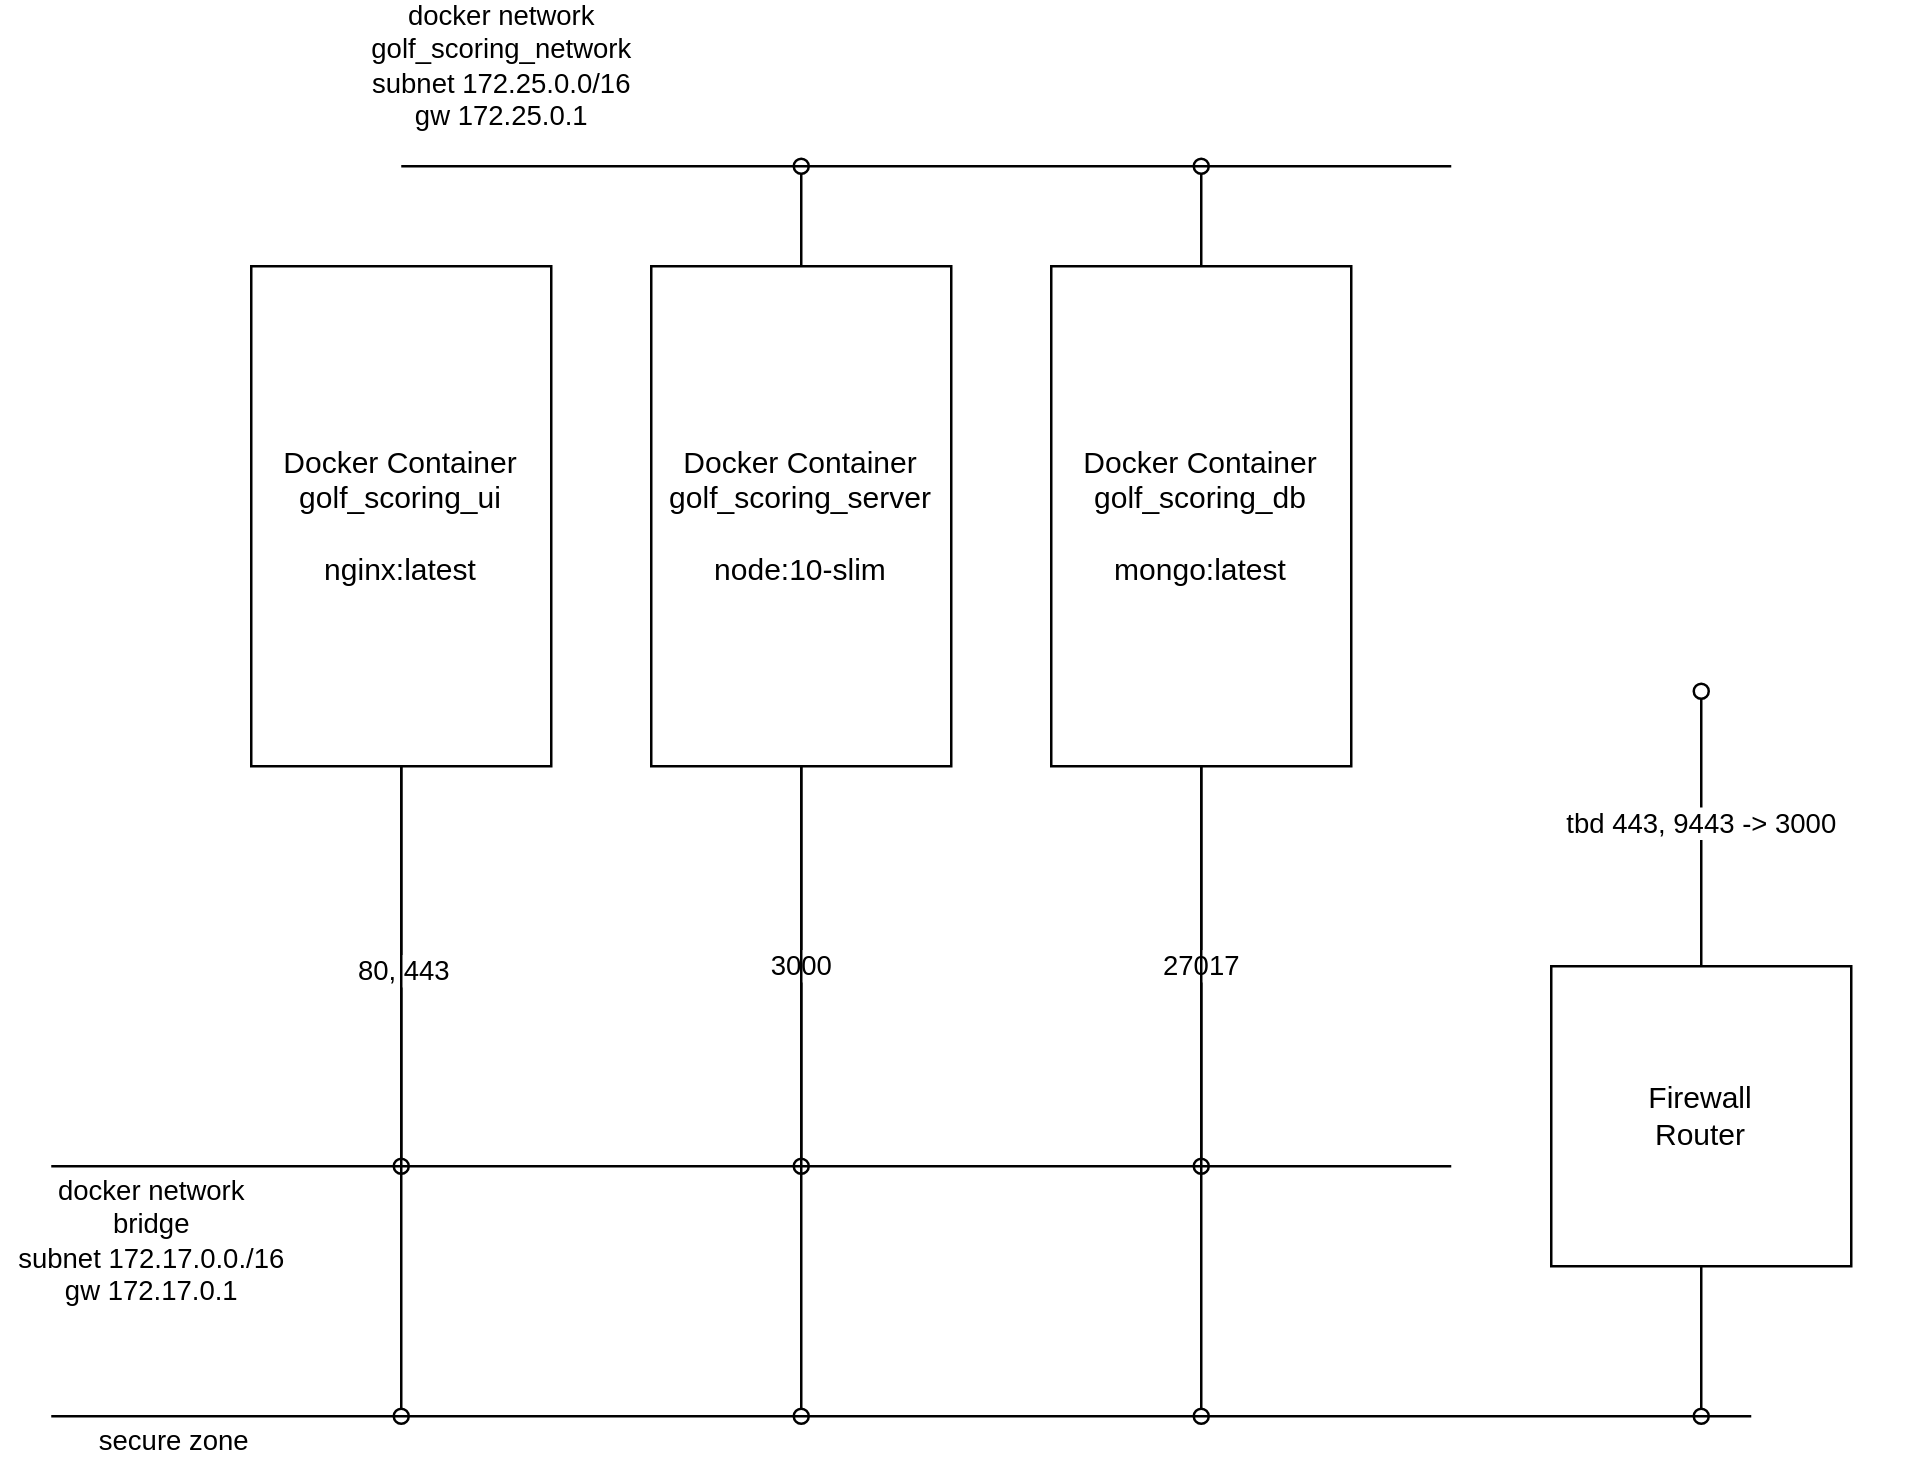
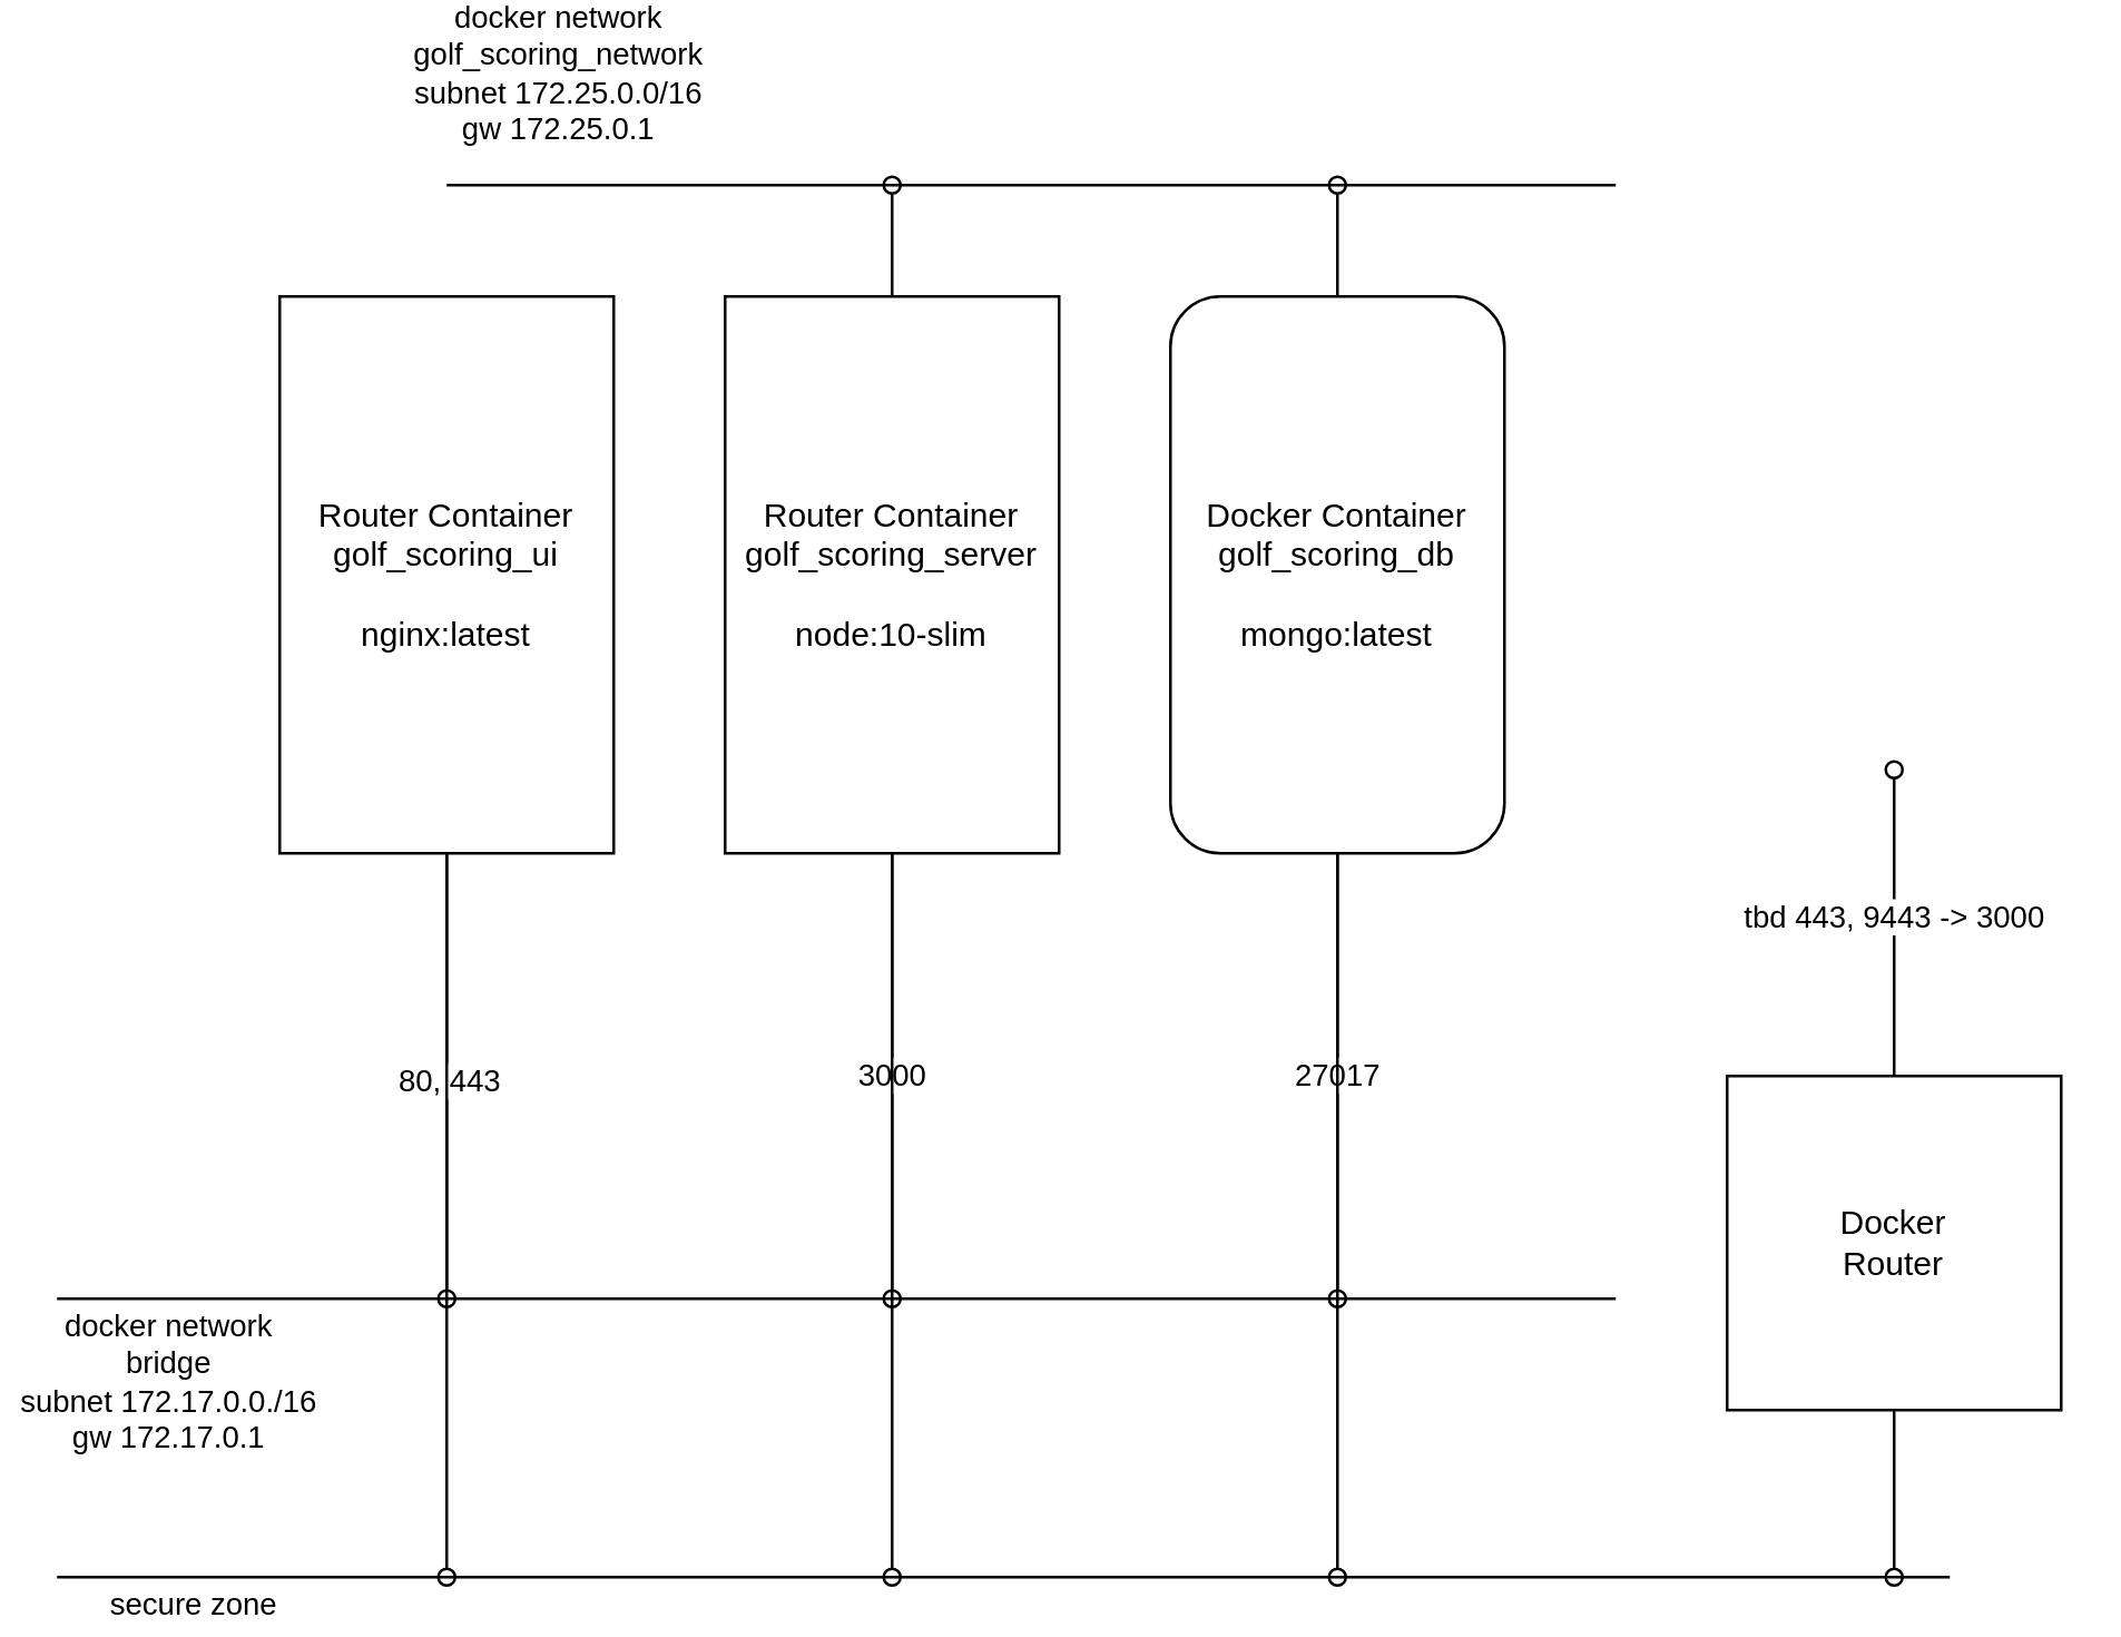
  <mxCell id="0" />
  <mxCell id="1" parent="0" />
  <mxCell id="2" style="edgeStyle=orthogonalEdgeStyle;rounded=0;orthogonalLoop=1;jettySize=auto;html=1;endArrow=oval;endFill=0;" edge="1" parent="1" source="5"><mxGeometry relative="1" as="geometry"><mxPoint x="160" y="420" as="targetPoint" /></mxGeometry></mxCell>
  <mxCell id="3" value="80, 443" style="edgeLabel;html=1;align=center;verticalAlign=middle;resizable=0;points=[];" vertex="1" connectable="0" parent="2"><mxGeometry x="0.025" relative="1" as="geometry"><mxPoint as="offset" /></mxGeometry></mxCell>
  <mxCell id="4" style="edgeStyle=orthogonalEdgeStyle;rounded=0;orthogonalLoop=1;jettySize=auto;html=1;endArrow=oval;endFill=0;" edge="1" parent="1" source="5"><mxGeometry relative="1" as="geometry"><mxPoint x="160" y="520" as="targetPoint" /></mxGeometry></mxCell>
- <mxCell id="5" value="Docker Container&lt;br&gt;golf_scoring_ui&lt;br&gt;&lt;br&gt;nginx:latest" style="rounded=0;whiteSpace=wrap;html=1;" vertex="1" parent="1"><mxGeometry x="100" y="60" width="120" height="200" as="geometry" /></mxCell>
+ <mxCell id="5" value="Router Container&lt;br&gt;golf_scoring_ui&lt;br&gt;&lt;br&gt;nginx:latest" style="rounded=0;whiteSpace=wrap;html=1;" vertex="1" parent="1"><mxGeometry x="100" y="60" width="120" height="200" as="geometry" /></mxCell>
  <mxCell id="6" value="3000" style="edgeStyle=orthogonalEdgeStyle;rounded=0;orthogonalLoop=1;jettySize=auto;html=1;endArrow=oval;endFill=0;" edge="1" parent="1" source="9"><mxGeometry relative="1" as="geometry"><mxPoint x="320" y="420" as="targetPoint" /></mxGeometry></mxCell>
  <mxCell id="7" style="edgeStyle=orthogonalEdgeStyle;rounded=0;orthogonalLoop=1;jettySize=auto;html=1;endArrow=oval;endFill=0;" edge="1" parent="1" source="9"><mxGeometry relative="1" as="geometry"><mxPoint x="320" y="20" as="targetPoint" /></mxGeometry></mxCell>
  <mxCell id="8" style="edgeStyle=orthogonalEdgeStyle;rounded=0;orthogonalLoop=1;jettySize=auto;html=1;endArrow=oval;endFill=0;" edge="1" parent="1" source="9"><mxGeometry relative="1" as="geometry"><mxPoint x="320" y="520" as="targetPoint" /></mxGeometry></mxCell>
- <mxCell id="9" value="Docker Container&lt;br&gt;golf_scoring_server&lt;br&gt;&lt;br&gt;node:10-slim" style="rounded=0;whiteSpace=wrap;html=1;" vertex="1" parent="1"><mxGeometry x="260" y="60" width="120" height="200" as="geometry" /></mxCell>
+ <mxCell id="9" value="Router Container&lt;br&gt;golf_scoring_server&lt;br&gt;&lt;br&gt;node:10-slim" style="rounded=0;whiteSpace=wrap;html=1;" vertex="1" parent="1"><mxGeometry x="260" y="60" width="120" height="200" as="geometry" /></mxCell>
  <mxCell id="10" value="27017" style="edgeStyle=orthogonalEdgeStyle;rounded=0;orthogonalLoop=1;jettySize=auto;html=1;endArrow=oval;endFill=0;" edge="1" parent="1" source="13"><mxGeometry relative="1" as="geometry"><mxPoint x="480" y="420" as="targetPoint" /></mxGeometry></mxCell>
  <mxCell id="11" style="edgeStyle=orthogonalEdgeStyle;rounded=0;orthogonalLoop=1;jettySize=auto;html=1;endArrow=oval;endFill=0;" edge="1" parent="1" source="13"><mxGeometry relative="1" as="geometry"><mxPoint x="480" y="20" as="targetPoint" /></mxGeometry></mxCell>
  <mxCell id="12" style="edgeStyle=orthogonalEdgeStyle;rounded=0;orthogonalLoop=1;jettySize=auto;html=1;endArrow=oval;endFill=0;" edge="1" parent="1" source="13"><mxGeometry relative="1" as="geometry"><mxPoint x="480" y="520" as="targetPoint" /></mxGeometry></mxCell>
- <mxCell id="13" value="Docker Container&lt;br&gt;golf_scoring_db&lt;br&gt;&lt;br&gt;mongo:latest" style="rounded=0;whiteSpace=wrap;html=1;" vertex="1" parent="1"><mxGeometry x="420" y="60" width="120" height="200" as="geometry" /></mxCell>
+ <mxCell id="13" value="Docker Container&lt;br&gt;golf_scoring_db&lt;br&gt;&lt;br&gt;mongo:latest" style="whiteSpace=wrap;html=1;rounded=1;" vertex="1" parent="1"><mxGeometry x="420" y="60" width="120" height="200" as="geometry" /></mxCell>
  <mxCell id="14" value="docker network&lt;br&gt;bridge&lt;br&gt;subnet 172.17.0.0./16&lt;br&gt;gw 172.17.0.1" style="endArrow=none;html=1;" edge="1" parent="1"><mxGeometry x="-0.857" y="-30" width="50" height="50" relative="1" as="geometry"><mxPoint x="20" y="420" as="sourcePoint" /><mxPoint x="580" y="420" as="targetPoint" /><mxPoint as="offset" /></mxGeometry></mxCell>
  <mxCell id="15" value="docker network&lt;br&gt;golf_scoring_network&lt;br&gt;subnet 172.25.0.0/16&lt;br&gt;gw 172.25.0.1" style="endArrow=none;html=1;" edge="1" parent="1"><mxGeometry x="-0.809" y="40" width="50" height="50" relative="1" as="geometry"><mxPoint x="160" y="20" as="sourcePoint" /><mxPoint x="580" y="20" as="targetPoint" /><mxPoint as="offset" /></mxGeometry></mxCell>
  <mxCell id="16" value="secure zone" style="endArrow=none;html=1;" edge="1" parent="1"><mxGeometry x="-0.857" y="-10" width="50" height="50" relative="1" as="geometry"><mxPoint x="20" y="520" as="sourcePoint" /><mxPoint x="700" y="520" as="targetPoint" /><mxPoint as="offset" /></mxGeometry></mxCell>
  <mxCell id="17" style="edgeStyle=orthogonalEdgeStyle;rounded=0;orthogonalLoop=1;jettySize=auto;html=1;endArrow=oval;endFill=0;" edge="1" parent="1" source="20"><mxGeometry relative="1" as="geometry"><mxPoint x="680" y="520" as="targetPoint" /></mxGeometry></mxCell>
  <mxCell id="18" style="edgeStyle=orthogonalEdgeStyle;rounded=0;orthogonalLoop=1;jettySize=auto;html=1;exitX=0.5;exitY=0;exitDx=0;exitDy=0;endArrow=oval;endFill=0;" edge="1" parent="1" source="20"><mxGeometry relative="1" as="geometry"><mxPoint x="680" y="230" as="targetPoint" /></mxGeometry></mxCell>
  <mxCell id="19" value="tbd 443, 9443 -&amp;gt; 3000" style="edgeLabel;html=1;align=center;verticalAlign=middle;resizable=0;points=[];" vertex="1" connectable="0" parent="18"><mxGeometry x="0.054" y="1" relative="1" as="geometry"><mxPoint as="offset" /></mxGeometry></mxCell>
- <mxCell id="20" value="Firewall&lt;br&gt;Router" style="rounded=0;whiteSpace=wrap;html=1;" vertex="1" parent="1"><mxGeometry x="620" y="340" width="120" height="120" as="geometry" /></mxCell>
+ <mxCell id="20" value="Docker&lt;br&gt;Router" style="rounded=0;whiteSpace=wrap;html=1;" vertex="1" parent="1"><mxGeometry x="620" y="340" width="120" height="120" as="geometry" /></mxCell>
